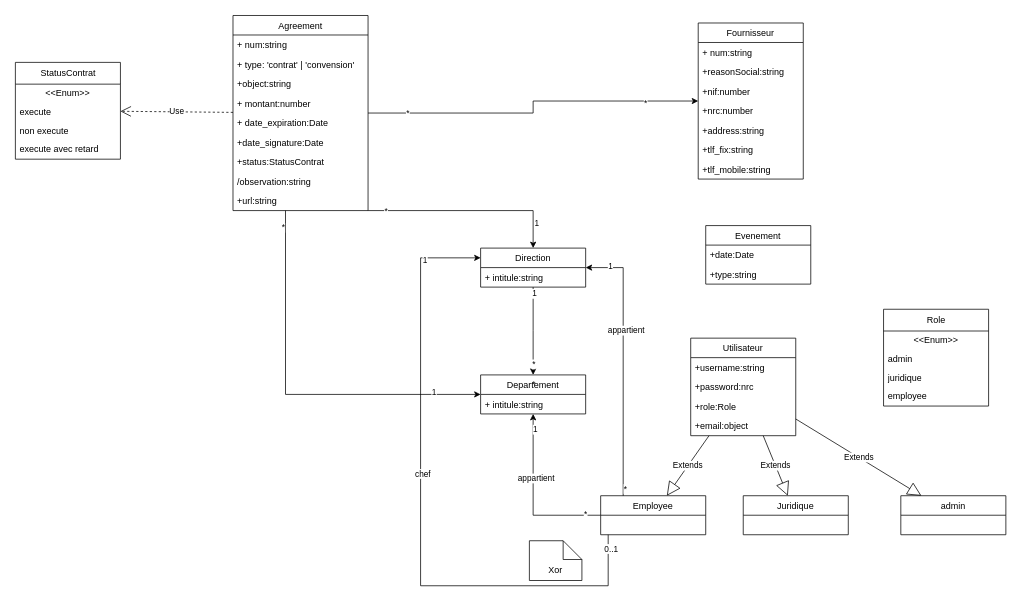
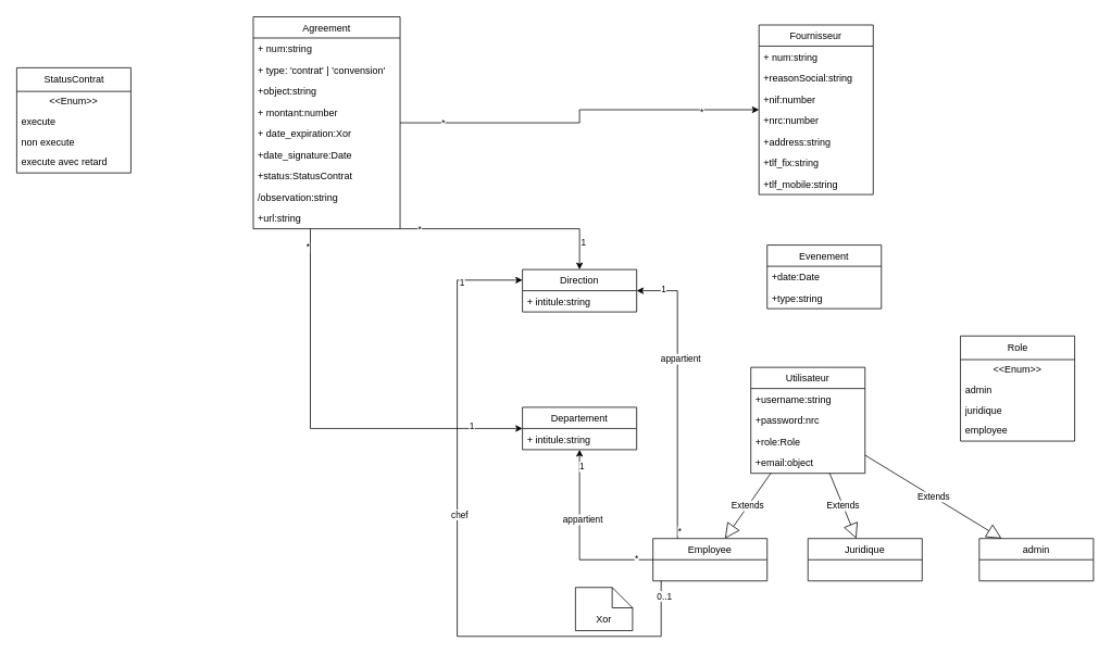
  <mxCell id="0" />
  <mxCell id="1" parent="0" />
  <mxCell id="2" value="" style="edgeStyle=orthogonalEdgeStyle;rounded=0;orthogonalLoop=1;jettySize=auto;html=1;" parent="1" source="8" target="18" edge="1"><mxGeometry relative="1" as="geometry"><mxPoint x="690" y="108" as="targetPoint" /></mxGeometry></mxCell>
  <mxCell id="3" value="*" style="edgeLabel;html=1;align=center;verticalAlign=middle;resizable=0;points=[];" parent="2" vertex="1" connectable="0"><mxGeometry x="0.687" y="-2" relative="1" as="geometry"><mxPoint as="offset" /></mxGeometry></mxCell>
  <mxCell id="4" value="*" style="edgeLabel;html=1;align=center;verticalAlign=middle;resizable=0;points=[];" parent="2" vertex="1" connectable="0"><mxGeometry x="-0.771" relative="1" as="geometry"><mxPoint as="offset" /></mxGeometry></mxCell>
  <mxCell id="5" value="" style="edgeStyle=orthogonalEdgeStyle;rounded=0;orthogonalLoop=1;jettySize=auto;html=1;" parent="1" source="8" target="30" edge="1"><mxGeometry relative="1" as="geometry"><mxPoint x="490" y="392" as="targetPoint" /><Array as="points"><mxPoint x="490" y="280" /><mxPoint x="710" y="280" /></Array></mxGeometry></mxCell>
  <mxCell id="6" value="1" style="edgeLabel;html=1;align=center;verticalAlign=middle;resizable=0;points=[];" parent="5" vertex="1" connectable="0"><mxGeometry x="0.75" y="4" relative="1" as="geometry"><mxPoint as="offset" /></mxGeometry></mxCell>
  <mxCell id="7" value="*" style="edgeLabel;html=1;align=center;verticalAlign=middle;resizable=0;points=[];" parent="5" vertex="1" connectable="0"><mxGeometry x="-0.781" y="3" relative="1" as="geometry"><mxPoint x="-7" y="3" as="offset" /></mxGeometry></mxCell>
  <mxCell id="8" value="Agreement" style="swimlane;fontStyle=0;childLayout=stackLayout;horizontal=1;startSize=26;fillColor=none;horizontalStack=0;resizeParent=1;resizeParentMax=0;resizeLast=0;collapsible=1;marginBottom=0;" parent="1" vertex="1"><mxGeometry x="310" y="20" width="180" height="260" as="geometry" /></mxCell>
  <mxCell id="9" value="+ num:string" style="text;strokeColor=none;fillColor=none;align=left;verticalAlign=top;spacingLeft=4;spacingRight=4;overflow=hidden;rotatable=0;points=[[0,0.5],[1,0.5]];portConstraint=eastwest;" parent="8" vertex="1"><mxGeometry y="26" width="180" height="26" as="geometry" /></mxCell>
  <mxCell id="10" value="+ type: 'contrat' | 'convension'" style="text;strokeColor=none;fillColor=none;align=left;verticalAlign=top;spacingLeft=4;spacingRight=4;overflow=hidden;rotatable=0;points=[[0,0.5],[1,0.5]];portConstraint=eastwest;" parent="8" vertex="1"><mxGeometry y="52" width="180" height="26" as="geometry" /></mxCell>
  <mxCell id="11" value="+object:string" style="text;strokeColor=none;fillColor=none;align=left;verticalAlign=top;spacingLeft=4;spacingRight=4;overflow=hidden;rotatable=0;points=[[0,0.5],[1,0.5]];portConstraint=eastwest;" parent="8" vertex="1"><mxGeometry y="78" width="180" height="26" as="geometry" /></mxCell>
  <mxCell id="12" value="+ montant:number" style="text;strokeColor=none;fillColor=none;align=left;verticalAlign=top;spacingLeft=4;spacingRight=4;overflow=hidden;rotatable=0;points=[[0,0.5],[1,0.5]];portConstraint=eastwest;" parent="8" vertex="1"><mxGeometry y="104" width="180" height="26" as="geometry" /></mxCell>
- <mxCell id="13" value="+ date_expiration:Date" style="text;strokeColor=none;fillColor=none;align=left;verticalAlign=top;spacingLeft=4;spacingRight=4;overflow=hidden;rotatable=0;points=[[0,0.5],[1,0.5]];portConstraint=eastwest;" parent="8" vertex="1"><mxGeometry y="130" width="180" height="26" as="geometry" /></mxCell>
+ <mxCell id="13" value="+ date_expiration:Xor" style="text;strokeColor=none;fillColor=none;align=left;verticalAlign=top;spacingLeft=4;spacingRight=4;overflow=hidden;rotatable=0;points=[[0,0.5],[1,0.5]];portConstraint=eastwest;" parent="8" vertex="1"><mxGeometry y="130" width="180" height="26" as="geometry" /></mxCell>
  <mxCell id="14" value="+date_signature:Date" style="text;strokeColor=none;fillColor=none;align=left;verticalAlign=top;spacingLeft=4;spacingRight=4;overflow=hidden;rotatable=0;points=[[0,0.5],[1,0.5]];portConstraint=eastwest;" parent="8" vertex="1"><mxGeometry y="156" width="180" height="26" as="geometry" /></mxCell>
  <mxCell id="15" value="+status:StatusContrat" style="text;strokeColor=none;fillColor=none;align=left;verticalAlign=top;spacingLeft=4;spacingRight=4;overflow=hidden;rotatable=0;points=[[0,0.5],[1,0.5]];portConstraint=eastwest;" parent="8" vertex="1"><mxGeometry y="182" width="180" height="26" as="geometry" /></mxCell>
  <mxCell id="16" value="/observation:string" style="text;strokeColor=none;fillColor=none;align=left;verticalAlign=top;spacingLeft=4;spacingRight=4;overflow=hidden;rotatable=0;points=[[0,0.5],[1,0.5]];portConstraint=eastwest;" parent="8" vertex="1"><mxGeometry y="208" width="180" height="26" as="geometry" /></mxCell>
  <mxCell id="17" value="+url:string" style="text;strokeColor=none;fillColor=none;align=left;verticalAlign=top;spacingLeft=4;spacingRight=4;overflow=hidden;rotatable=0;points=[[0,0.5],[1,0.5]];portConstraint=eastwest;" parent="8" vertex="1"><mxGeometry y="234" width="180" height="26" as="geometry" /></mxCell>
  <mxCell id="18" value="Fournisseur" style="swimlane;fontStyle=0;childLayout=stackLayout;horizontal=1;startSize=26;fillColor=none;horizontalStack=0;resizeParent=1;resizeParentMax=0;resizeLast=0;collapsible=1;marginBottom=0;" parent="1" vertex="1"><mxGeometry x="930" y="30" width="140" height="208" as="geometry" /></mxCell>
  <mxCell id="19" value="+ num:string" style="text;strokeColor=none;fillColor=none;align=left;verticalAlign=top;spacingLeft=4;spacingRight=4;overflow=hidden;rotatable=0;points=[[0,0.5],[1,0.5]];portConstraint=eastwest;" parent="18" vertex="1"><mxGeometry y="26" width="140" height="26" as="geometry" /></mxCell>
  <mxCell id="20" value="+reasonSocial:string" style="text;strokeColor=none;fillColor=none;align=left;verticalAlign=top;spacingLeft=4;spacingRight=4;overflow=hidden;rotatable=0;points=[[0,0.5],[1,0.5]];portConstraint=eastwest;" parent="18" vertex="1"><mxGeometry y="52" width="140" height="26" as="geometry" /></mxCell>
  <mxCell id="21" value="+nif:number" style="text;strokeColor=none;fillColor=none;align=left;verticalAlign=top;spacingLeft=4;spacingRight=4;overflow=hidden;rotatable=0;points=[[0,0.5],[1,0.5]];portConstraint=eastwest;" parent="18" vertex="1"><mxGeometry y="78" width="140" height="26" as="geometry" /></mxCell>
  <mxCell id="22" value="+nrc:number" style="text;strokeColor=none;fillColor=none;align=left;verticalAlign=top;spacingLeft=4;spacingRight=4;overflow=hidden;rotatable=0;points=[[0,0.5],[1,0.5]];portConstraint=eastwest;" parent="18" vertex="1"><mxGeometry y="104" width="140" height="26" as="geometry" /></mxCell>
  <mxCell id="23" value="+address:string" style="text;strokeColor=none;fillColor=none;align=left;verticalAlign=top;spacingLeft=4;spacingRight=4;overflow=hidden;rotatable=0;points=[[0,0.5],[1,0.5]];portConstraint=eastwest;" parent="18" vertex="1"><mxGeometry y="130" width="140" height="26" as="geometry" /></mxCell>
  <mxCell id="24" value="+tlf_fix:string" style="text;strokeColor=none;fillColor=none;align=left;verticalAlign=top;spacingLeft=4;spacingRight=4;overflow=hidden;rotatable=0;points=[[0,0.5],[1,0.5]];portConstraint=eastwest;" parent="18" vertex="1"><mxGeometry y="156" width="140" height="26" as="geometry" /></mxCell>
  <mxCell id="25" value="+tlf_mobile:string" style="text;strokeColor=none;fillColor=none;align=left;verticalAlign=top;spacingLeft=4;spacingRight=4;overflow=hidden;rotatable=0;points=[[0,0.5],[1,0.5]];portConstraint=eastwest;" parent="18" vertex="1"><mxGeometry y="182" width="140" height="26" as="geometry" /></mxCell>
- <mxCell id="26" value="" style="edgeStyle=orthogonalEdgeStyle;rounded=0;orthogonalLoop=1;jettySize=auto;html=1;" parent="1" source="30" target="32" edge="1"><mxGeometry relative="1" as="geometry"><mxPoint x="740" y="316" as="targetPoint" /><Array as="points"><mxPoint x="710" y="440" /><mxPoint x="710" y="440" /></Array></mxGeometry></mxCell>
- <mxCell id="27" value="*" style="edgeLabel;html=1;align=center;verticalAlign=middle;resizable=0;points=[];" parent="26" vertex="1" connectable="0"><mxGeometry x="0.647" y="2" relative="1" as="geometry"><mxPoint x="-2" y="32" as="offset" /></mxGeometry></mxCell>
- <mxCell id="28" value="1" style="edgeLabel;html=1;align=center;verticalAlign=middle;resizable=0;points=[];" parent="26" vertex="1" connectable="0"><mxGeometry x="-0.866" y="1" relative="1" as="geometry"><mxPoint as="offset" /></mxGeometry></mxCell>
- <mxCell id="29" value="*" style="edgeLabel;html=1;align=center;verticalAlign=middle;resizable=0;points=[];" parent="26" vertex="1" connectable="0"><mxGeometry x="0.743" relative="1" as="geometry"><mxPoint as="offset" /></mxGeometry></mxCell>
  <mxCell id="30" value="Direction" style="swimlane;fontStyle=0;childLayout=stackLayout;horizontal=1;startSize=26;fillColor=none;horizontalStack=0;resizeParent=1;resizeParentMax=0;resizeLast=0;collapsible=1;marginBottom=0;" parent="1" vertex="1"><mxGeometry x="640" y="330" width="140" height="52" as="geometry" /></mxCell>
  <mxCell id="31" value="+ intitule:string" style="text;strokeColor=none;fillColor=none;align=left;verticalAlign=top;spacingLeft=4;spacingRight=4;overflow=hidden;rotatable=0;points=[[0,0.5],[1,0.5]];portConstraint=eastwest;" parent="30" vertex="1"><mxGeometry y="26" width="140" height="26" as="geometry" /></mxCell>
  <mxCell id="32" value="Departement" style="swimlane;fontStyle=0;childLayout=stackLayout;horizontal=1;startSize=26;fillColor=none;horizontalStack=0;resizeParent=1;resizeParentMax=0;resizeLast=0;collapsible=1;marginBottom=0;" parent="1" vertex="1"><mxGeometry x="640" y="499" width="140" height="52" as="geometry" /></mxCell>
  <mxCell id="33" value="+ intitule:string" style="text;strokeColor=none;fillColor=none;align=left;verticalAlign=top;spacingLeft=4;spacingRight=4;overflow=hidden;rotatable=0;points=[[0,0.5],[1,0.5]];portConstraint=eastwest;" parent="32" vertex="1"><mxGeometry y="26" width="140" height="26" as="geometry" /></mxCell>
  <mxCell id="34" value="Evenement" style="swimlane;fontStyle=0;childLayout=stackLayout;horizontal=1;startSize=26;fillColor=none;horizontalStack=0;resizeParent=1;resizeParentMax=0;resizeLast=0;collapsible=1;marginBottom=0;" parent="1" vertex="1"><mxGeometry x="940" y="300" width="140" height="78" as="geometry" /></mxCell>
  <mxCell id="35" value="+date:Date" style="text;strokeColor=none;fillColor=none;align=left;verticalAlign=top;spacingLeft=4;spacingRight=4;overflow=hidden;rotatable=0;points=[[0,0.5],[1,0.5]];portConstraint=eastwest;" parent="34" vertex="1"><mxGeometry y="26" width="140" height="26" as="geometry" /></mxCell>
  <mxCell id="36" value="+type:string" style="text;strokeColor=none;fillColor=none;align=left;verticalAlign=top;spacingLeft=4;spacingRight=4;overflow=hidden;rotatable=0;points=[[0,0.5],[1,0.5]];portConstraint=eastwest;" parent="34" vertex="1"><mxGeometry y="52" width="140" height="26" as="geometry" /></mxCell>
  <mxCell id="37" value="Utilisateur" style="swimlane;fontStyle=0;childLayout=stackLayout;horizontal=1;startSize=26;fillColor=none;horizontalStack=0;resizeParent=1;resizeParentMax=0;resizeLast=0;collapsible=1;marginBottom=0;" parent="1" vertex="1"><mxGeometry x="920" y="450" width="140" height="130" as="geometry" /></mxCell>
  <mxCell id="38" value="+username:string" style="text;strokeColor=none;fillColor=none;align=left;verticalAlign=top;spacingLeft=4;spacingRight=4;overflow=hidden;rotatable=0;points=[[0,0.5],[1,0.5]];portConstraint=eastwest;" parent="37" vertex="1"><mxGeometry y="26" width="140" height="26" as="geometry" /></mxCell>
  <mxCell id="39" value="+password:nrc" style="text;strokeColor=none;fillColor=none;align=left;verticalAlign=top;spacingLeft=4;spacingRight=4;overflow=hidden;rotatable=0;points=[[0,0.5],[1,0.5]];portConstraint=eastwest;" parent="37" vertex="1"><mxGeometry y="52" width="140" height="26" as="geometry" /></mxCell>
  <mxCell id="40" value="+role:Role" style="text;strokeColor=none;fillColor=none;align=left;verticalAlign=top;spacingLeft=4;spacingRight=4;overflow=hidden;rotatable=0;points=[[0,0.5],[1,0.5]];portConstraint=eastwest;" parent="37" vertex="1"><mxGeometry y="78" width="140" height="26" as="geometry" /></mxCell>
  <mxCell id="41" value="+email:object" style="text;strokeColor=none;fillColor=none;align=left;verticalAlign=top;spacingLeft=4;spacingRight=4;overflow=hidden;rotatable=0;points=[[0,0.5],[1,0.5]];portConstraint=eastwest;" parent="37" vertex="1"><mxGeometry y="104" width="140" height="26" as="geometry" /></mxCell>
  <mxCell id="42" value="&lt;span style=&quot;font-weight: 400; text-align: left;&quot;&gt;StatusContrat&lt;/span&gt;" style="swimlane;fontStyle=1;align=center;verticalAlign=middle;childLayout=stackLayout;horizontal=1;startSize=29;horizontalStack=0;resizeParent=1;resizeParentMax=0;resizeLast=0;collapsible=0;marginBottom=0;html=1;" parent="1" vertex="1"><mxGeometry x="20" y="82.5" width="140" height="129" as="geometry" /></mxCell>
  <mxCell id="43" value="&amp;lt;&amp;lt;Enum&amp;gt;&amp;gt;" style="text;html=1;strokeColor=none;fillColor=none;align=center;verticalAlign=middle;spacingLeft=4;spacingRight=4;overflow=hidden;rotatable=0;points=[[0,0.5],[1,0.5]];portConstraint=eastwest;" parent="42" vertex="1"><mxGeometry y="29" width="140" height="25" as="geometry" /></mxCell>
  <mxCell id="44" value="execute" style="text;html=1;strokeColor=none;fillColor=none;align=left;verticalAlign=middle;spacingLeft=4;spacingRight=4;overflow=hidden;rotatable=0;points=[[0,0.5],[1,0.5]];portConstraint=eastwest;" parent="42" vertex="1"><mxGeometry y="54" width="140" height="25" as="geometry" /></mxCell>
  <mxCell id="45" value="non execute" style="text;html=1;strokeColor=none;fillColor=none;align=left;verticalAlign=middle;spacingLeft=4;spacingRight=4;overflow=hidden;rotatable=0;points=[[0,0.5],[1,0.5]];portConstraint=eastwest;" parent="42" vertex="1"><mxGeometry y="79" width="140" height="25" as="geometry" /></mxCell>
  <mxCell id="46" value="execute avec retard" style="text;html=1;strokeColor=none;fillColor=none;align=left;verticalAlign=middle;spacingLeft=4;spacingRight=4;overflow=hidden;rotatable=0;points=[[0,0.5],[1,0.5]];portConstraint=eastwest;" parent="42" vertex="1"><mxGeometry y="104" width="140" height="25" as="geometry" /></mxCell>
  <mxCell id="47" value="admin" style="swimlane;fontStyle=0;childLayout=stackLayout;horizontal=1;startSize=26;fillColor=none;horizontalStack=0;resizeParent=1;resizeParentMax=0;resizeLast=0;collapsible=1;marginBottom=0;" parent="1" vertex="1"><mxGeometry x="1200" y="660" width="140" height="52" as="geometry" /></mxCell>
  <mxCell id="48" value="&lt;span style=&quot;font-weight: 400; text-align: left;&quot;&gt;Role&lt;/span&gt;" style="swimlane;fontStyle=1;align=center;verticalAlign=middle;childLayout=stackLayout;horizontal=1;startSize=29;horizontalStack=0;resizeParent=1;resizeParentMax=0;resizeLast=0;collapsible=0;marginBottom=0;html=1;" parent="1" vertex="1"><mxGeometry x="1177" y="411.5" width="140" height="129" as="geometry" /></mxCell>
  <mxCell id="49" value="&amp;lt;&amp;lt;Enum&amp;gt;&amp;gt;" style="text;html=1;strokeColor=none;fillColor=none;align=center;verticalAlign=middle;spacingLeft=4;spacingRight=4;overflow=hidden;rotatable=0;points=[[0,0.5],[1,0.5]];portConstraint=eastwest;" parent="48" vertex="1"><mxGeometry y="29" width="140" height="25" as="geometry" /></mxCell>
  <mxCell id="50" value="admin" style="text;html=1;strokeColor=none;fillColor=none;align=left;verticalAlign=middle;spacingLeft=4;spacingRight=4;overflow=hidden;rotatable=0;points=[[0,0.5],[1,0.5]];portConstraint=eastwest;" parent="48" vertex="1"><mxGeometry y="54" width="140" height="25" as="geometry" /></mxCell>
  <mxCell id="51" value="juridique" style="text;html=1;strokeColor=none;fillColor=none;align=left;verticalAlign=middle;spacingLeft=4;spacingRight=4;overflow=hidden;rotatable=0;points=[[0,0.5],[1,0.5]];portConstraint=eastwest;" parent="48" vertex="1"><mxGeometry y="79" width="140" height="25" as="geometry" /></mxCell>
  <mxCell id="52" value="&lt;span style=&quot;text-align: center;&quot;&gt;employee&lt;/span&gt;" style="text;html=1;strokeColor=none;fillColor=none;align=left;verticalAlign=middle;spacingLeft=4;spacingRight=4;overflow=hidden;rotatable=0;points=[[0,0.5],[1,0.5]];portConstraint=eastwest;" parent="48" vertex="1"><mxGeometry y="104" width="140" height="25" as="geometry" /></mxCell>
  <mxCell id="53" value="Extends" style="endArrow=block;endSize=16;endFill=0;html=1;rounded=0;" parent="1" source="37" target="47" edge="1"><mxGeometry width="160" relative="1" as="geometry"><mxPoint x="860" y="660" as="sourcePoint" /><mxPoint x="860" y="650" as="targetPoint" /></mxGeometry></mxCell>
  <mxCell id="54" value="Juridique" style="swimlane;fontStyle=0;childLayout=stackLayout;horizontal=1;startSize=26;fillColor=none;horizontalStack=0;resizeParent=1;resizeParentMax=0;resizeLast=0;collapsible=1;marginBottom=0;" parent="1" vertex="1"><mxGeometry x="990" y="660" width="140" height="52" as="geometry" /></mxCell>
  <mxCell id="55" value="Extends" style="endArrow=block;endSize=16;endFill=0;html=1;rounded=0;" parent="1" source="37" target="54" edge="1"><mxGeometry width="160" relative="1" as="geometry"><mxPoint x="930" y="588" as="sourcePoint" /><mxPoint x="838.889" y="670" as="targetPoint" /></mxGeometry></mxCell>
  <mxCell id="56" value="Extends" style="endArrow=block;endSize=16;endFill=0;html=1;rounded=0;" parent="1" source="37" target="62" edge="1"><mxGeometry width="160" relative="1" as="geometry"><mxPoint x="1003.801" y="590" as="sourcePoint" /><mxPoint x="1162.619" y="660" as="targetPoint" /></mxGeometry></mxCell>
- <mxCell id="57" value="Use" style="endArrow=open;endSize=12;dashed=1;html=1;rounded=0;" parent="1" source="8" target="42" edge="1"><mxGeometry width="160" relative="1" as="geometry"><mxPoint x="223" y="281.757" as="sourcePoint" /><mxPoint x="340" y="264.003" as="targetPoint" /></mxGeometry></mxCell>
  <mxCell id="58" value="" style="edgeStyle=orthogonalEdgeStyle;rounded=0;orthogonalLoop=1;jettySize=auto;html=1;" parent="1" source="62" target="32" edge="1"><mxGeometry relative="1" as="geometry"><mxPoint x="720" y="686" as="targetPoint" /></mxGeometry></mxCell>
  <mxCell id="59" value="*" style="edgeLabel;html=1;align=center;verticalAlign=middle;resizable=0;points=[];" parent="58" vertex="1" connectable="0"><mxGeometry x="-0.811" y="-2" relative="1" as="geometry"><mxPoint as="offset" /></mxGeometry></mxCell>
  <mxCell id="60" value="1" style="edgeLabel;html=1;align=center;verticalAlign=middle;resizable=0;points=[];" parent="58" vertex="1" connectable="0"><mxGeometry x="0.82" y="-2" relative="1" as="geometry"><mxPoint as="offset" /></mxGeometry></mxCell>
  <mxCell id="61" value="appartient" style="edgeLabel;html=1;align=center;verticalAlign=middle;resizable=0;points=[];" parent="58" vertex="1" connectable="0"><mxGeometry x="0.248" y="-3" relative="1" as="geometry"><mxPoint as="offset" /></mxGeometry></mxCell>
  <mxCell id="62" value="Employee" style="swimlane;fontStyle=0;childLayout=stackLayout;horizontal=1;startSize=26;fillColor=none;horizontalStack=0;resizeParent=1;resizeParentMax=0;resizeLast=0;collapsible=1;marginBottom=0;" parent="1" vertex="1"><mxGeometry x="800" y="660" width="140" height="52" as="geometry" /></mxCell>
  <mxCell id="63" value="" style="edgeStyle=orthogonalEdgeStyle;rounded=0;orthogonalLoop=1;jettySize=auto;html=1;entryX=0;entryY=0.25;entryDx=0;entryDy=0;" parent="1" source="62" target="30" edge="1"><mxGeometry relative="1" as="geometry"><mxPoint x="810" y="696" as="sourcePoint" /><mxPoint x="720" y="561" as="targetPoint" /><Array as="points"><mxPoint x="810" y="780" /><mxPoint x="560" y="780" /><mxPoint x="560" y="343" /></Array></mxGeometry></mxCell>
  <mxCell id="64" value="1" style="edgeLabel;html=1;align=center;verticalAlign=middle;resizable=0;points=[];" parent="63" vertex="1" connectable="0"><mxGeometry x="0.82" y="-2" relative="1" as="geometry"><mxPoint as="offset" /></mxGeometry></mxCell>
  <mxCell id="65" value="chef" style="edgeLabel;html=1;align=center;verticalAlign=middle;resizable=0;points=[];" parent="63" vertex="1" connectable="0"><mxGeometry x="0.121" y="-2" relative="1" as="geometry"><mxPoint as="offset" /></mxGeometry></mxCell>
  <mxCell id="66" value="0..1" style="edgeLabel;html=1;align=center;verticalAlign=middle;resizable=0;points=[];" vertex="1" connectable="0" parent="63"><mxGeometry x="-0.957" y="3" relative="1" as="geometry"><mxPoint as="offset" /></mxGeometry></mxCell>
  <mxCell id="67" value="Xor" style="shape=note2;boundedLbl=1;whiteSpace=wrap;html=1;size=25;verticalAlign=top;align=center;" parent="1" vertex="1"><mxGeometry x="705" y="720" width="70" height="53" as="geometry" /></mxCell>
  <mxCell id="68" value="" style="edgeStyle=orthogonalEdgeStyle;rounded=0;orthogonalLoop=1;jettySize=auto;html=1;" parent="1" source="8" target="32" edge="1"><mxGeometry relative="1" as="geometry"><mxPoint x="380" y="287" as="sourcePoint" /><mxPoint x="720" y="340" as="targetPoint" /><Array as="points"><mxPoint x="380" y="525" /></Array></mxGeometry></mxCell>
  <mxCell id="69" value="1" style="edgeLabel;html=1;align=center;verticalAlign=middle;resizable=0;points=[];" parent="68" vertex="1" connectable="0"><mxGeometry x="0.75" y="4" relative="1" as="geometry"><mxPoint as="offset" /></mxGeometry></mxCell>
  <mxCell id="70" value="*" style="edgeLabel;html=1;align=center;verticalAlign=middle;resizable=0;points=[];" parent="68" vertex="1" connectable="0"><mxGeometry x="-0.781" y="3" relative="1" as="geometry"><mxPoint x="-7" y="-33" as="offset" /></mxGeometry></mxCell>
  <mxCell id="71" value="" style="edgeStyle=orthogonalEdgeStyle;rounded=0;orthogonalLoop=1;jettySize=auto;html=1;" edge="1" parent="1" source="62" target="30"><mxGeometry relative="1" as="geometry"><mxPoint x="810" y="450" as="targetPoint" /><mxPoint x="900" y="585" as="sourcePoint" /><Array as="points"><mxPoint x="830" y="356" /></Array></mxGeometry></mxCell>
  <mxCell id="72" value="*" style="edgeLabel;html=1;align=center;verticalAlign=middle;resizable=0;points=[];" vertex="1" connectable="0" parent="71"><mxGeometry x="-0.811" y="-2" relative="1" as="geometry"><mxPoint y="23" as="offset" /></mxGeometry></mxCell>
  <mxCell id="73" value="1" style="edgeLabel;html=1;align=center;verticalAlign=middle;resizable=0;points=[];" vertex="1" connectable="0" parent="71"><mxGeometry x="0.82" y="-2" relative="1" as="geometry"><mxPoint as="offset" /></mxGeometry></mxCell>
  <mxCell id="74" value="appartient" style="edgeLabel;html=1;align=center;verticalAlign=middle;resizable=0;points=[];" vertex="1" connectable="0" parent="71"><mxGeometry x="0.248" y="-3" relative="1" as="geometry"><mxPoint as="offset" /></mxGeometry></mxCell>
